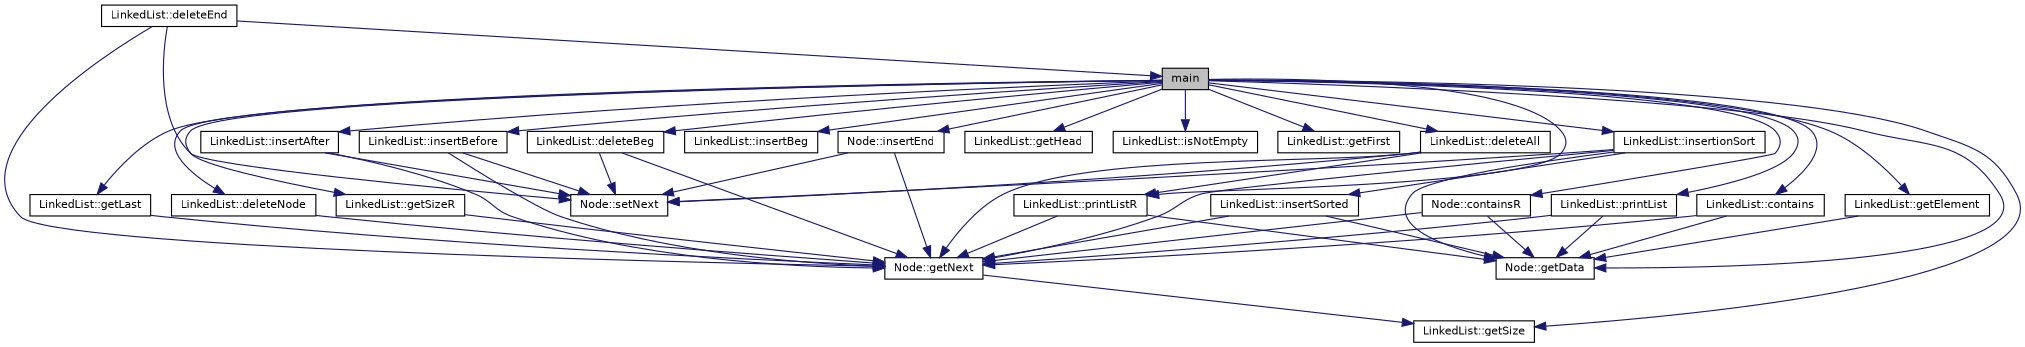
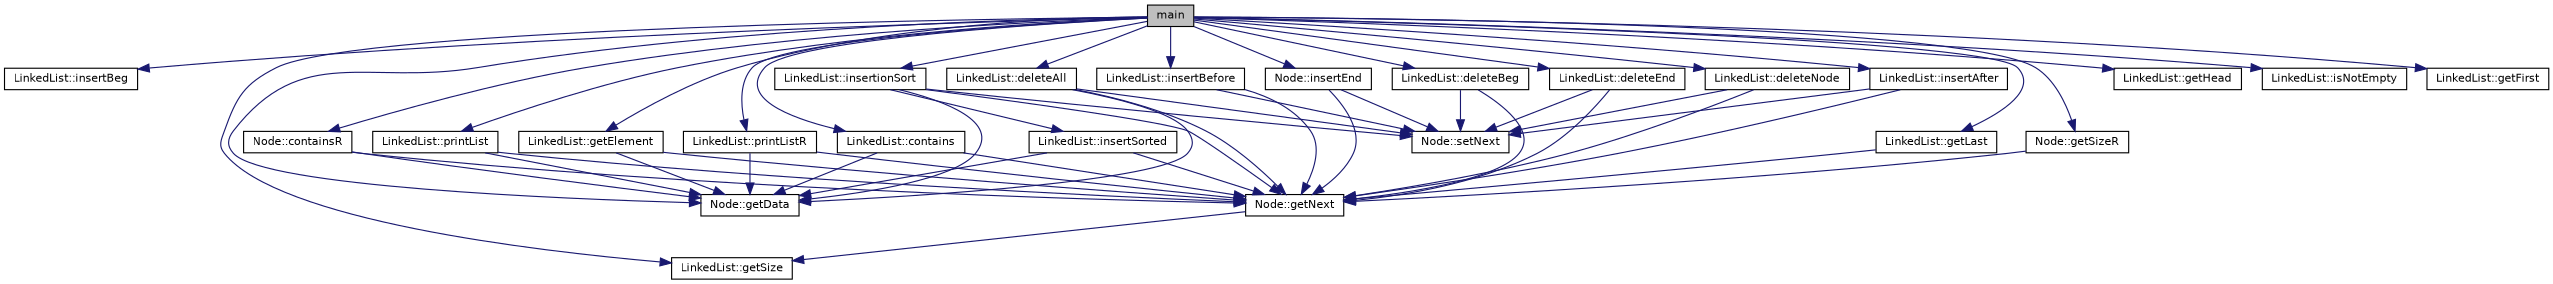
  digraph {
    rankdir=TB
    node [color=black fillcolor=white fontname=Helvetica fontsize=10 shape=record style=filled]
    edge [color=midnightblue fontname=Helvetica fontsize=10 labelfontname=Helvetica labelfontsize=10 style=solid]
    n1 [fillcolor=grey75 fontcolor=black height=0.2 label=main width=0.4]
    n2 [height=0.2 label="LinkedList::insertBeg" width=0.4]
    n3 [height=0.2 label="Node::insertEnd" width=0.4]
    n4 [height=0.2 label="LinkedList::insertAfter" width=0.4]
    n5 [height=0.2 label="LinkedList::getLast" width=0.4]
    n6 [height=0.2 label="LinkedList::getHead" width=0.4]
    n7 [height=0.2 label="LinkedList::insertBefore" width=0.4]
    n8 [height=0.2 label="LinkedList::printList" width=0.4]
    n9 [height=0.2 label="Node::getData" width=0.4]
    n10 [height=0.2 label="LinkedList::deleteBeg" width=0.4]
    n11 [height=0.2 label="LinkedList::deleteEnd" width=0.4]
    n12 [height=0.2 label="LinkedList::deleteNode" width=0.4]
    n13 [height=0.2 label="LinkedList::isNotEmpty" width=0.4]
    n14 [height=0.2 label="LinkedList::getFirst" width=0.4]
    n15 [height=0.2 label="LinkedList::getSize" width=0.4]
    n16 [height=0.2 label="LinkedList::getElement" width=0.4]
    n17 [height=0.2 label="LinkedList::deleteAll" width=0.4]
-   n18 [height=0.2 label="LinkedList::getSizeR" width=0.4]
+   n18 [height=0.2 label="Node::getSizeR" width=0.4]
    n19 [height=0.2 label="LinkedList::printListR" width=0.4]
    n20 [height=0.2 label="LinkedList::contains" width=0.4]
    n21 [height=0.2 label="Node::containsR" width=0.4]
    n22 [height=0.2 label="LinkedList::insertionSort" width=0.4]
    n23 [height=0.2 label="Node::getNext" width=0.4]
    n24 [height=0.2 label="Node::setNext" width=0.4]
    n25 [height=0.2 label="LinkedList::insertSorted" width=0.4]
    n1 -> n2
    n1 -> n3
    n1 -> n4
    n1 -> n5
    n1 -> n6
    n1 -> n7
    n1 -> n8
    n1 -> n9
    n1 -> n10
-   n11 -> n1
+   n1 -> n11
    n1 -> n12
    n1 -> n13
    n1 -> n14
    n1 -> n15
    n1 -> n16
    n1 -> n17
    n1 -> n18
    n1 -> n19
    n1 -> n20
    n1 -> n21
    n1 -> n22
    n3 -> n23
    n3 -> n24
    n4 -> n23
    n4 -> n24
    n5 -> n23
    n7 -> n23
    n7 -> n24
    n8 -> n9
    n8 -> n23
    n10 -> n23
    n10 -> n24
    n11 -> n23
    n11 -> n24
    n12 -> n23
+   n12 -> n24
    n16 -> n9
-   n17 -> n19
+   n16 -> n23
+   n17 -> n9
    n17 -> n23
    n17 -> n24
    n18 -> n23
    n19 -> n9
    n19 -> n23
    n20 -> n9
    n20 -> n23
    n21 -> n9
    n21 -> n23
    n22 -> n9
    n22 -> n23
    n22 -> n24
    n22 -> n25
    n23 -> n15
    n25 -> n9
    n25 -> n23
  }
